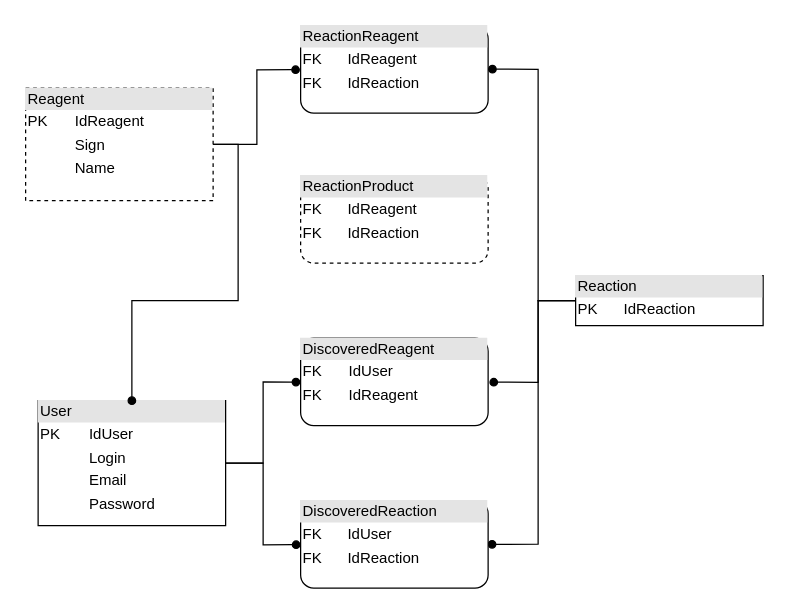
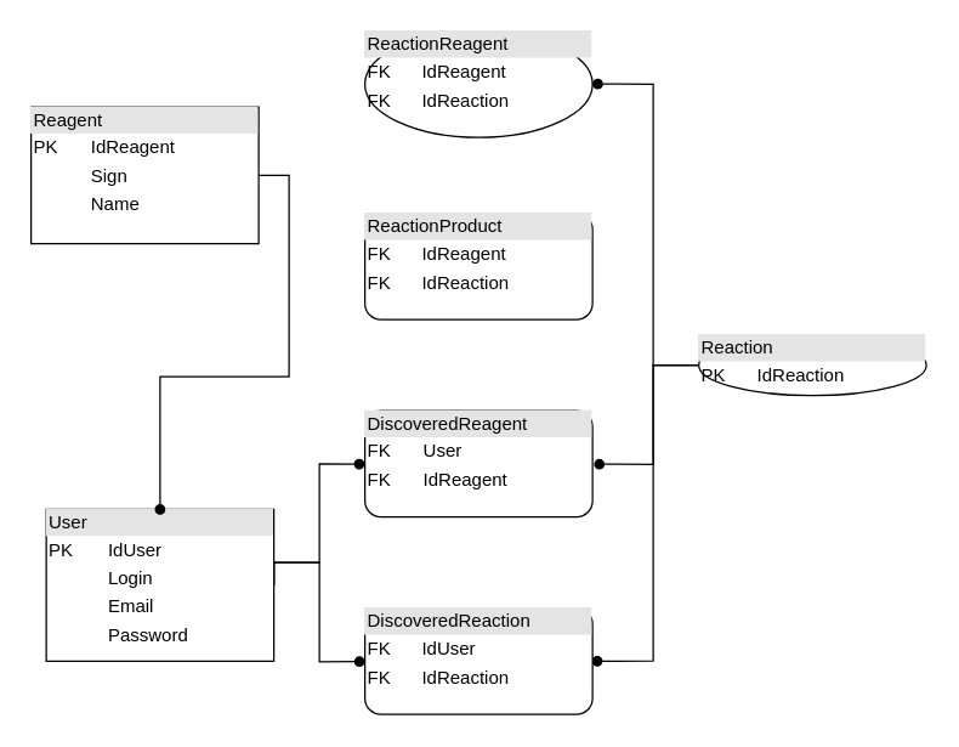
  <mxCell id="0" />
  <mxCell id="1" parent="0" />
- <mxCell id="2" style="edgeStyle=orthogonalEdgeStyle;rounded=0;orthogonalLoop=1;jettySize=auto;html=1;endArrow=oval;endFill=1;entryX=-0.027;entryY=0.504;entryDx=0;entryDy=0;entryPerimeter=0;" edge="1" parent="1" source="3" target="4"><mxGeometry relative="1" as="geometry"><mxPoint x="205" y="55" as="targetPoint" /></mxGeometry></mxCell>
- <mxCell id="3" value="&lt;div style=&quot;box-sizing:border-box;width:100%;background:#e4e4e4;padding:2px;&quot;&gt;Reagent&lt;/div&gt;&lt;table style=&quot;width:100%;font-size:1em;&quot; cellpadding=&quot;2&quot; cellspacing=&quot;0&quot;&gt;&lt;tbody&gt;&lt;tr&gt;&lt;td&gt;PK&lt;/td&gt;&lt;td&gt;IdReagent&lt;/td&gt;&lt;/tr&gt;&lt;tr&gt;&lt;td&gt;&lt;br&gt;&lt;/td&gt;&lt;td&gt;Sign&lt;/td&gt;&lt;/tr&gt;&lt;tr&gt;&lt;td&gt;&lt;/td&gt;&lt;td&gt;Name&lt;/td&gt;&lt;/tr&gt;&lt;/tbody&gt;&lt;/table&gt;" style="verticalAlign=top;align=left;overflow=fill;html=1;whiteSpace=wrap;dashed=1;" vertex="1" parent="1"><mxGeometry x="20" y="70" width="150" height="90" as="geometry" /></mxCell>
- <mxCell id="4" value="&lt;div style=&quot;box-sizing:border-box;width:100%;background:#e4e4e4;padding:2px;&quot;&gt;ReactionReagent&lt;/div&gt;&lt;table style=&quot;width:100%;font-size:1em;&quot; cellpadding=&quot;2&quot; cellspacing=&quot;0&quot;&gt;&lt;tbody&gt;&lt;tr&gt;&lt;td&gt;FK&lt;/td&gt;&lt;td&gt;IdReagent&lt;/td&gt;&lt;/tr&gt;&lt;tr&gt;&lt;td&gt;FK&lt;/td&gt;&lt;td&gt;IdReaction&lt;/td&gt;&lt;/tr&gt;&lt;/tbody&gt;&lt;/table&gt;" style="verticalAlign=top;align=left;overflow=fill;html=1;whiteSpace=wrap;rounded=1;" vertex="1" parent="1"><mxGeometry x="240" y="20" width="150" height="70" as="geometry" /></mxCell>
- <mxCell id="5" value="&lt;div style=&quot;box-sizing:border-box;width:100%;background:#e4e4e4;padding:2px;&quot;&gt;ReactionProduct&lt;/div&gt;&lt;table style=&quot;width:100%;font-size:1em;&quot; cellpadding=&quot;2&quot; cellspacing=&quot;0&quot;&gt;&lt;tbody&gt;&lt;tr&gt;&lt;td&gt;FK&lt;/td&gt;&lt;td&gt;IdReagent&lt;/td&gt;&lt;/tr&gt;&lt;tr&gt;&lt;td&gt;FK&lt;/td&gt;&lt;td&gt;IdReaction&lt;/td&gt;&lt;/tr&gt;&lt;/tbody&gt;&lt;/table&gt;" style="verticalAlign=top;align=left;overflow=fill;html=1;whiteSpace=wrap;rounded=1;dashed=1;" vertex="1" parent="1"><mxGeometry x="240" y="140" width="150" height="70" as="geometry" /></mxCell>
- <mxCell id="6" value="&lt;div style=&quot;box-sizing:border-box;width:100%;background:#e4e4e4;padding:2px;&quot;&gt;Reaction&lt;/div&gt;&lt;table style=&quot;width:100%;font-size:1em;&quot; cellpadding=&quot;2&quot; cellspacing=&quot;0&quot;&gt;&lt;tbody&gt;&lt;tr&gt;&lt;td&gt;PK&lt;/td&gt;&lt;td&gt;IdReaction&lt;/td&gt;&lt;/tr&gt;&lt;tr&gt;&lt;td&gt;&lt;br&gt;&lt;/td&gt;&lt;td&gt;&lt;br&gt;&lt;/td&gt;&lt;/tr&gt;&lt;tr&gt;&lt;td&gt;&lt;br&gt;&lt;/td&gt;&lt;td&gt;&lt;br&gt;&lt;/td&gt;&lt;/tr&gt;&lt;/tbody&gt;&lt;/table&gt;" style="verticalAlign=top;align=left;overflow=fill;html=1;whiteSpace=wrap;" vertex="1" parent="1"><mxGeometry x="460" y="220" width="150" height="40" as="geometry" /></mxCell>
- <mxCell id="7" value="&lt;div style=&quot;box-sizing:border-box;width:100%;background:#e4e4e4;padding:2px;&quot;&gt;User&lt;/div&gt;&lt;table style=&quot;width:100%;font-size:1em;&quot; cellpadding=&quot;2&quot; cellspacing=&quot;0&quot;&gt;&lt;tbody&gt;&lt;tr&gt;&lt;td&gt;PK&lt;/td&gt;&lt;td&gt;IdUser&lt;/td&gt;&lt;/tr&gt;&lt;tr&gt;&lt;td&gt;&lt;br&gt;&lt;/td&gt;&lt;td&gt;Login&lt;/td&gt;&lt;/tr&gt;&lt;tr&gt;&lt;td&gt;&lt;/td&gt;&lt;td&gt;Email&lt;/td&gt;&lt;/tr&gt;&lt;tr&gt;&lt;td&gt;&lt;br&gt;&lt;/td&gt;&lt;td&gt;Password&lt;/td&gt;&lt;/tr&gt;&lt;/tbody&gt;&lt;/table&gt;" style="verticalAlign=top;align=left;overflow=fill;html=1;whiteSpace=wrap;" vertex="1" parent="1"><mxGeometry x="30" y="320" width="150" height="100" as="geometry" /></mxCell>
+ <mxCell id="3" value="&lt;div style=&quot;box-sizing:border-box;width:100%;background:#e4e4e4;padding:2px;&quot;&gt;Reagent&lt;/div&gt;&lt;table style=&quot;width:100%;font-size:1em;&quot; cellpadding=&quot;2&quot; cellspacing=&quot;0&quot;&gt;&lt;tbody&gt;&lt;tr&gt;&lt;td&gt;PK&lt;/td&gt;&lt;td&gt;IdReagent&lt;/td&gt;&lt;/tr&gt;&lt;tr&gt;&lt;td&gt;&lt;br&gt;&lt;/td&gt;&lt;td&gt;Sign&lt;/td&gt;&lt;/tr&gt;&lt;tr&gt;&lt;td&gt;&lt;/td&gt;&lt;td&gt;Name&lt;/td&gt;&lt;/tr&gt;&lt;/tbody&gt;&lt;/table&gt;" style="verticalAlign=top;align=left;overflow=fill;html=1;whiteSpace=wrap;" vertex="1" parent="1"><mxGeometry x="20" y="70" width="150" height="90" as="geometry" /></mxCell>
+ <mxCell id="4" value="&lt;div style=&quot;box-sizing:border-box;width:100%;background:#e4e4e4;padding:2px;&quot;&gt;ReactionReagent&lt;/div&gt;&lt;table style=&quot;width:100%;font-size:1em;&quot; cellpadding=&quot;2&quot; cellspacing=&quot;0&quot;&gt;&lt;tbody&gt;&lt;tr&gt;&lt;td&gt;FK&lt;/td&gt;&lt;td&gt;IdReagent&lt;/td&gt;&lt;/tr&gt;&lt;tr&gt;&lt;td&gt;FK&lt;/td&gt;&lt;td&gt;IdReaction&lt;/td&gt;&lt;/tr&gt;&lt;/tbody&gt;&lt;/table&gt;" style="ellipse;verticalAlign=top;align=left;overflow=fill;html=1;whiteSpace=wrap;" vertex="1" parent="1"><mxGeometry x="240" y="20" width="150" height="70" as="geometry" /></mxCell>
+ <mxCell id="5" value="&lt;div style=&quot;box-sizing:border-box;width:100%;background:#e4e4e4;padding:2px;&quot;&gt;ReactionProduct&lt;/div&gt;&lt;table style=&quot;width:100%;font-size:1em;&quot; cellpadding=&quot;2&quot; cellspacing=&quot;0&quot;&gt;&lt;tbody&gt;&lt;tr&gt;&lt;td&gt;FK&lt;/td&gt;&lt;td&gt;IdReagent&lt;/td&gt;&lt;/tr&gt;&lt;tr&gt;&lt;td&gt;FK&lt;/td&gt;&lt;td&gt;IdReaction&lt;/td&gt;&lt;/tr&gt;&lt;/tbody&gt;&lt;/table&gt;" style="verticalAlign=top;align=left;overflow=fill;html=1;whiteSpace=wrap;rounded=1;" vertex="1" parent="1"><mxGeometry x="240" y="140" width="150" height="70" as="geometry" /></mxCell>
+ <mxCell id="6" value="&lt;div style=&quot;box-sizing:border-box;width:100%;background:#e4e4e4;padding:2px;&quot;&gt;Reaction&lt;/div&gt;&lt;table style=&quot;width:100%;font-size:1em;&quot; cellpadding=&quot;2&quot; cellspacing=&quot;0&quot;&gt;&lt;tbody&gt;&lt;tr&gt;&lt;td&gt;PK&lt;/td&gt;&lt;td&gt;IdReaction&lt;/td&gt;&lt;/tr&gt;&lt;tr&gt;&lt;td&gt;&lt;br&gt;&lt;/td&gt;&lt;td&gt;&lt;br&gt;&lt;/td&gt;&lt;/tr&gt;&lt;tr&gt;&lt;td&gt;&lt;br&gt;&lt;/td&gt;&lt;td&gt;&lt;br&gt;&lt;/td&gt;&lt;/tr&gt;&lt;/tbody&gt;&lt;/table&gt;" style="ellipse;verticalAlign=top;align=left;overflow=fill;html=1;whiteSpace=wrap;" vertex="1" parent="1"><mxGeometry x="460" y="220" width="150" height="40" as="geometry" /></mxCell>
+ <mxCell id="7" value="&lt;div style=&quot;box-sizing:border-box;width:100%;background:#e4e4e4;padding:2px;&quot;&gt;User&lt;/div&gt;&lt;table style=&quot;width:100%;font-size:1em;&quot; cellpadding=&quot;2&quot; cellspacing=&quot;0&quot;&gt;&lt;tbody&gt;&lt;tr&gt;&lt;td&gt;PK&lt;/td&gt;&lt;td&gt;IdUser&lt;/td&gt;&lt;/tr&gt;&lt;tr&gt;&lt;td&gt;&lt;br&gt;&lt;/td&gt;&lt;td&gt;Login&lt;/td&gt;&lt;/tr&gt;&lt;tr&gt;&lt;td&gt;&lt;/td&gt;&lt;td&gt;Email&lt;/td&gt;&lt;/tr&gt;&lt;tr&gt;&lt;td&gt;&lt;br&gt;&lt;/td&gt;&lt;td&gt;Password&lt;/td&gt;&lt;/tr&gt;&lt;/tbody&gt;&lt;/table&gt;" style="verticalAlign=top;align=left;overflow=fill;html=1;whiteSpace=wrap;" vertex="1" parent="1"><mxGeometry x="30" y="335" width="150" height="100" as="geometry" /></mxCell>
  <mxCell id="8" style="edgeStyle=orthogonalEdgeStyle;rounded=0;orthogonalLoop=1;jettySize=auto;html=1;endArrow=oval;endFill=1;exitX=1;exitY=0.5;exitDx=0;exitDy=0;" edge="1" parent="1" source="3" target="7"><mxGeometry relative="1" as="geometry"><mxPoint x="180" y="125" as="sourcePoint" /><mxPoint x="205" y="175" as="targetPoint" /></mxGeometry></mxCell>
  <mxCell id="9" style="edgeStyle=orthogonalEdgeStyle;rounded=0;orthogonalLoop=1;jettySize=auto;html=1;endArrow=oval;endFill=1;exitX=0;exitY=0.5;exitDx=0;exitDy=0;entryX=1.023;entryY=0.498;entryDx=0;entryDy=0;entryPerimeter=0;" edge="1" parent="1" source="6" target="4"><mxGeometry relative="1" as="geometry"><mxPoint x="450" y="180" as="sourcePoint" /><mxPoint x="400" y="50" as="targetPoint" /><Array as="points"><mxPoint x="430" y="240" /><mxPoint x="430" y="55" /></Array></mxGeometry></mxCell>
  <mxCell id="10" style="edgeStyle=orthogonalEdgeStyle;rounded=0;orthogonalLoop=1;jettySize=auto;html=1;endArrow=oval;endFill=1;exitX=0;exitY=0.5;exitDx=0;exitDy=0;entryX=1.03;entryY=0.504;entryDx=0;entryDy=0;entryPerimeter=0;" edge="1" parent="1" source="6" target="14"><mxGeometry relative="1" as="geometry"><mxPoint x="470" y="250" as="sourcePoint" /><mxPoint x="400" y="305" as="targetPoint" /><Array as="points"><mxPoint x="430" y="240" /><mxPoint x="430" y="305" /></Array></mxGeometry></mxCell>
  <mxCell id="11" style="edgeStyle=orthogonalEdgeStyle;rounded=0;orthogonalLoop=1;jettySize=auto;html=1;endArrow=oval;endFill=1;exitX=0;exitY=0.5;exitDx=0;exitDy=0;entryX=1.021;entryY=0.499;entryDx=0;entryDy=0;entryPerimeter=0;" edge="1" parent="1" source="6" target="13"><mxGeometry relative="1" as="geometry"><mxPoint x="470" y="250" as="sourcePoint" /><mxPoint x="400" y="435" as="targetPoint" /><Array as="points"><mxPoint x="430" y="240" /><mxPoint x="430" y="435" /></Array></mxGeometry></mxCell>
  <mxCell id="12" style="edgeStyle=orthogonalEdgeStyle;rounded=0;orthogonalLoop=1;jettySize=auto;html=1;endArrow=oval;endFill=1;exitX=1;exitY=0.5;exitDx=0;exitDy=0;entryX=-0.024;entryY=0.504;entryDx=0;entryDy=0;entryPerimeter=0;" edge="1" parent="1" source="7" target="13"><mxGeometry relative="1" as="geometry"><mxPoint x="200" y="370" as="sourcePoint" /><mxPoint x="230" y="435" as="targetPoint" /><Array as="points"><mxPoint x="210" y="370" /><mxPoint x="210" y="435" /></Array></mxGeometry></mxCell>
  <mxCell id="13" value="&lt;div style=&quot;box-sizing:border-box;width:100%;background:#e4e4e4;padding:2px;&quot;&gt;DiscoveredReaction&lt;/div&gt;&lt;table style=&quot;width:100%;font-size:1em;&quot; cellpadding=&quot;2&quot; cellspacing=&quot;0&quot;&gt;&lt;tbody&gt;&lt;tr&gt;&lt;td&gt;FK&lt;/td&gt;&lt;td&gt;IdUser&lt;/td&gt;&lt;/tr&gt;&lt;tr&gt;&lt;td&gt;FK&lt;/td&gt;&lt;td&gt;IdReaction&lt;/td&gt;&lt;/tr&gt;&lt;/tbody&gt;&lt;/table&gt;" style="verticalAlign=top;align=left;overflow=fill;html=1;whiteSpace=wrap;rounded=1;" vertex="1" parent="1"><mxGeometry x="240" y="400" width="150" height="70" as="geometry" /></mxCell>
- <mxCell id="14" value="&lt;div style=&quot;box-sizing:border-box;width:100%;background:#e4e4e4;padding:2px;&quot;&gt;DiscoveredReagent&lt;/div&gt;&lt;table style=&quot;width:100%;font-size:1em;&quot; cellpadding=&quot;2&quot; cellspacing=&quot;0&quot;&gt;&lt;tbody&gt;&lt;tr&gt;&lt;td&gt;FK&lt;/td&gt;&lt;td&gt;IdUser&lt;/td&gt;&lt;/tr&gt;&lt;tr&gt;&lt;td&gt;FK&lt;/td&gt;&lt;td&gt;IdReagent&lt;/td&gt;&lt;/tr&gt;&lt;/tbody&gt;&lt;/table&gt;" style="verticalAlign=top;align=left;overflow=fill;html=1;whiteSpace=wrap;rounded=1;" vertex="1" parent="1"><mxGeometry x="240" y="270" width="150" height="70" as="geometry" /></mxCell>
+ <mxCell id="14" value="&lt;div style=&quot;box-sizing:border-box;width:100%;background:#e4e4e4;padding:2px;&quot;&gt;DiscoveredReagent&lt;/div&gt;&lt;table style=&quot;width:100%;font-size:1em;&quot; cellpadding=&quot;2&quot; cellspacing=&quot;0&quot;&gt;&lt;tbody&gt;&lt;tr&gt;&lt;td&gt;FK&lt;/td&gt;&lt;td&gt;User&lt;/td&gt;&lt;/tr&gt;&lt;tr&gt;&lt;td&gt;FK&lt;/td&gt;&lt;td&gt;IdReagent&lt;/td&gt;&lt;/tr&gt;&lt;/tbody&gt;&lt;/table&gt;" style="verticalAlign=top;align=left;overflow=fill;html=1;whiteSpace=wrap;rounded=1;" vertex="1" parent="1"><mxGeometry x="240" y="270" width="150" height="70" as="geometry" /></mxCell>
  <mxCell id="15" style="edgeStyle=orthogonalEdgeStyle;rounded=0;orthogonalLoop=1;jettySize=auto;html=1;endArrow=oval;endFill=1;exitX=1;exitY=0.5;exitDx=0;exitDy=0;entryX=-0.025;entryY=0.502;entryDx=0;entryDy=0;entryPerimeter=0;" edge="1" parent="1" source="7" target="14"><mxGeometry relative="1" as="geometry"><mxPoint x="190" y="380" as="sourcePoint" /><mxPoint x="230" y="305" as="targetPoint" /><Array as="points"><mxPoint x="210" y="370" /><mxPoint x="210" y="305" /></Array></mxGeometry></mxCell>
